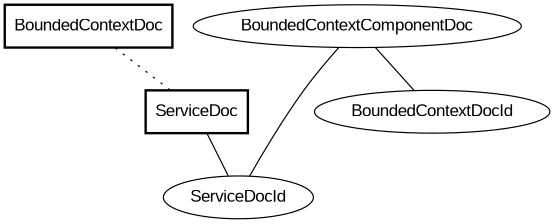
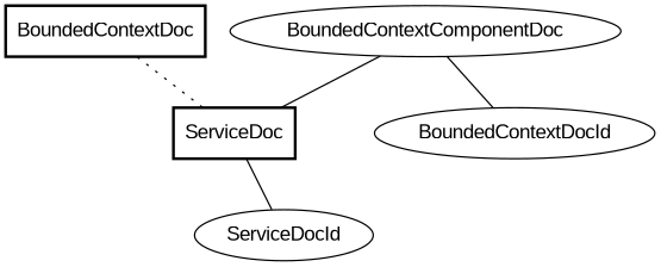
  graph {
    fontname="Liberation Sans"
    splines=spline
    node [fontname="Liberation Sans" shape=ellipse]
    edge [fontname="Liberation Sans" style=solid]
    ServiceDoc [shape=box style=bold]
    ServiceDocId
    BoundedContextComponentDoc
    BoundedContextDocId
    BoundedContextDoc [shape=box style=bold]
    ServiceDoc -- ServiceDocId
-   BoundedContextComponentDoc -- ServiceDocId
+   BoundedContextComponentDoc -- ServiceDoc
    BoundedContextComponentDoc -- BoundedContextDocId
    BoundedContextDoc -- ServiceDoc [style=dotted]
  }
